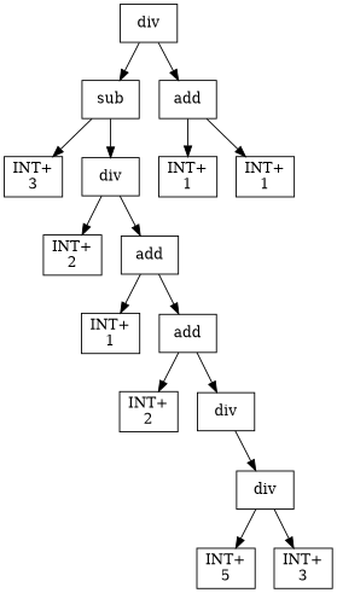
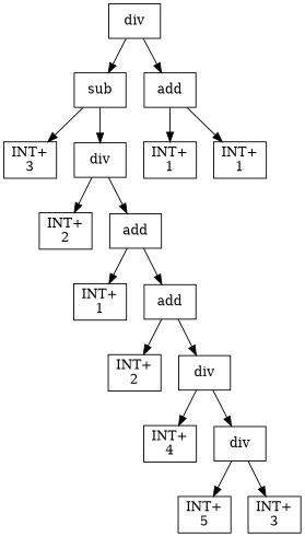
  digraph {
    node [shape=box]
    n1 [label=div]
    n2 [label=sub]
    n3 [label=add]
    n4 [label="INT+\n3"]
    n5 [label=div]
    n6 [label="INT+\n2"]
    n7 [label=add]
    n8 [label="INT+\n1"]
    n9 [label=add]
    n10 [label="INT+\n2"]
    n11 [label=div]
+   n12 [label="INT+\n4"]
    n13 [label=div]
    n14 [label="INT+\n5"]
    n15 [label="INT+\n3"]
    n16 [label="INT+\n1"]
    n17 [label="INT+\n1"]
    n1 -> n2
    n1 -> n3
    n2 -> n4
    n2 -> n5
    n3 -> n16
    n3 -> n17
    n5 -> n6
    n5 -> n7
    n7 -> n8
    n7 -> n9
    n9 -> n10
    n9 -> n11
+   n11 -> n12
    n11 -> n13
    n13 -> n14
    n13 -> n15
  }
